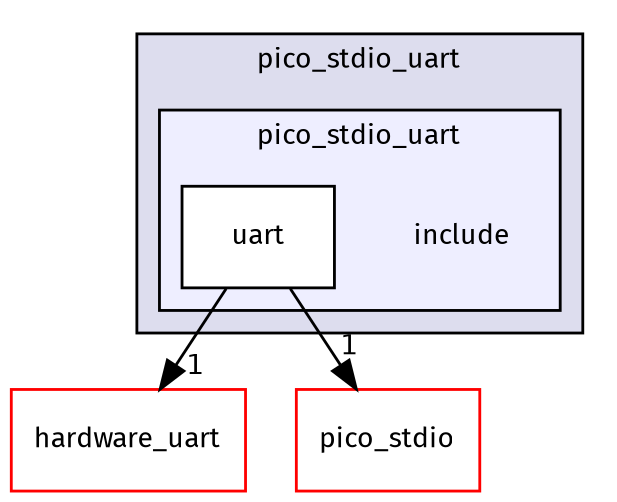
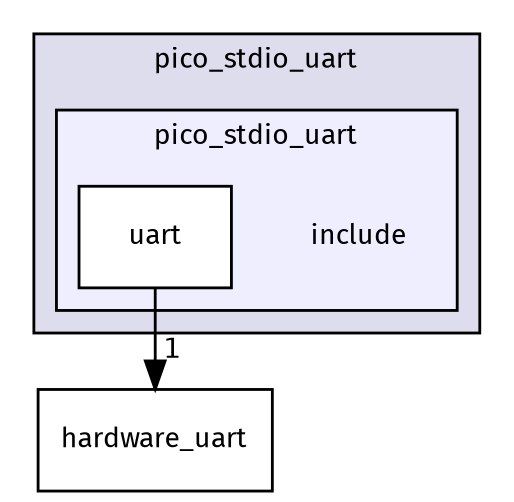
  digraph {
    compound=true
    fontname="Fira Sans"
    node [fontname="Fira Sans" fontsize=10 shape=box color=red fillcolor=white style=filled]
    edge [fontname="Fira Sans" headlabel=1 labeldistance=1.5 labelfontname=Helvetica labelfontsize=10]
    n1 [label=include shape=plaintext color="" fillcolor="" style=""]
    n2 [color=black label=uart]
-   n3 [label=hardware_uart]
-   n4 [label=pico_stdio]
+   n3 [color=black label=hardware_uart]
    subgraph cluster_1 {
      bgcolor="#ddddee"
      fontsize=10
      label=pico_stdio_uart
      pencolor=black
      subgraph cluster_2 {
        bgcolor="#eeeeff"
        fontsize=10
        label=pico_stdio_uart
        pencolor=black
        n1
        n2
      }
    }
    n2 -> n3
-   n2 -> n4
  }
